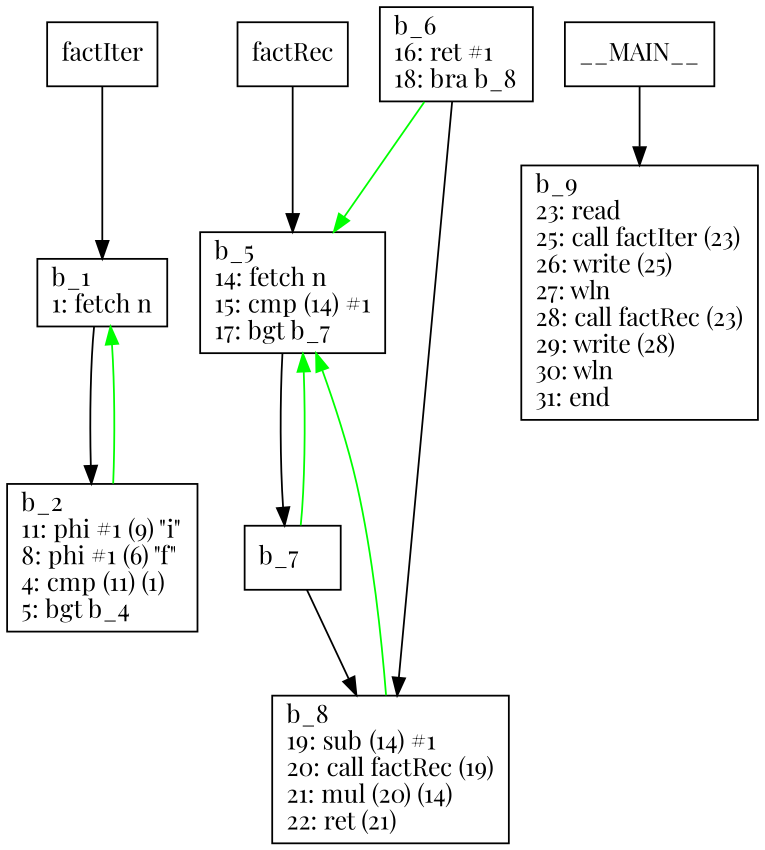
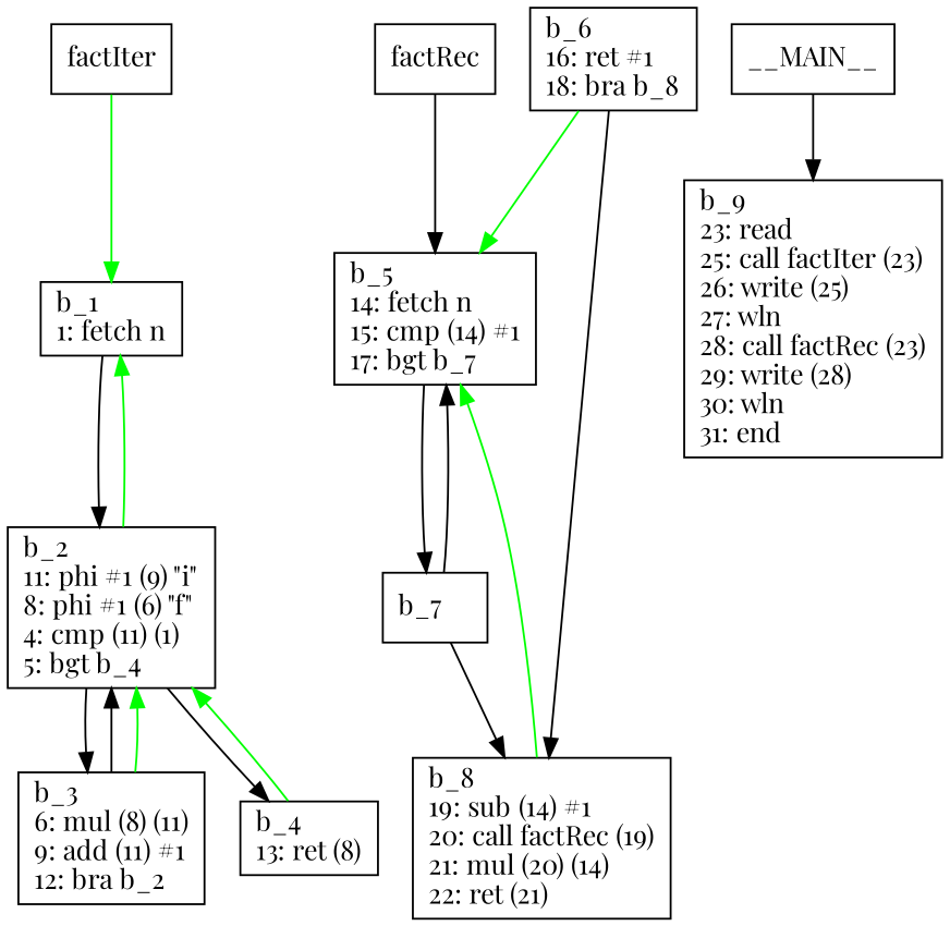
  digraph {
    fontname="Playfair Display"
    node [fontname="Playfair Display" shape=box]
    edge [fontname="Playfair Display"]
    n1 [label="b_1\l1: fetch n\l"]
    n2 [label="b_2\l11: phi #1 (9) \"i\"\l8: phi #1 (6) \"f\"\l4: cmp (11) (1)\l5: bgt b_4\l"]
    factIter
+   n4 [label="b_3\l6: mul (8) (11)\l9: add (11) #1\l12: bra b_2\l"]
+   n5 [label="b_4\l13: ret (8)\l"]
    n6 [label="b_5\l14: fetch n\l15: cmp (14) #1\l17: bgt b_7\l"]
    n7 [label="b_7\l"]
    factRec
    n9 [label="b_6\l16: ret #1\l18: bra b_8\l"]
    n10 [label="b_8\l19: sub (14) #1\l20: call factRec (19)\l21: mul (20) (14)\l22: ret (21)\l"]
    n11 [label="b_9\l23: read\l25: call factIter (23)\l26: write (25)\l27: wln\l28: call factRec (23)\l29: write (28)\l30: wln\l31: end\l"]
    __MAIN__
    n1 -> n2
    n2 -> n1 [color=green]
-   factIter -> n1
+   n2 -> n4
+   n2 -> n5
+   factIter -> n1 [color=green]
+   n4 -> n2
+   n4 -> n2 [color=green]
+   n5 -> n2 [color=green]
    n6 -> n7
-   n7 -> n6 [color=green]
+   n7 -> n6 [color=black]
    n7 -> n10
    factRec -> n6
    n9 -> n6 [color=green]
    n9 -> n10
    n10 -> n6 [color=green]
    __MAIN__ -> n11
  }
